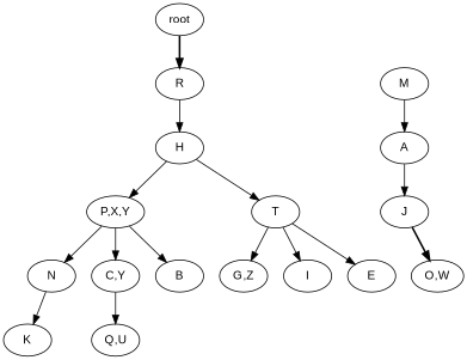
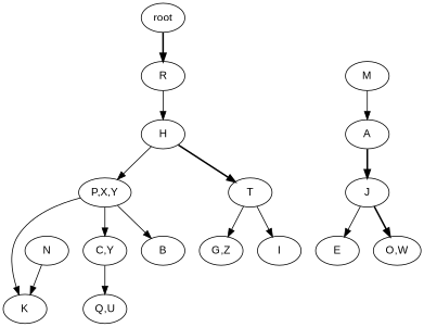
  strict digraph {
    fontname="Liberation Sans"
    node [fontname="Liberation Sans"]
    edge [fontname="Liberation Sans" style=solid]
    n1 [label=root]
    n2 [label=R]
    n3 [label=H]
    n4 [label="P,X,Y"]
    n5 [label=T]
    n6 [label=M]
    n7 [label=A]
    n8 [label=N]
    n9 [label="C,Y"]
    n10 [label=B]
    n11 [label="G,Z"]
    n12 [label=I]
    n13 [label=J]
    n14 [label=K]
    n15 [label="Q,U"]
    n16 [label=E]
    n17 [label="O,W"]
    n1 -> n2 [style=bold]
    n2 -> n3
    n3 -> n4
-   n3 -> n5
-   n4 -> n8
+   n3 -> n5 [style=bold]
+   n4 -> n14
    n4 -> n9
    n4 -> n10
    n5 -> n11
    n5 -> n12
    n6 -> n7
-   n7 -> n13
+   n7 -> n13 [style=bold]
    n8 -> n14
    n9 -> n15
-   n5 -> n16
+   n13 -> n16
    n13 -> n17 [style=bold]
  }
